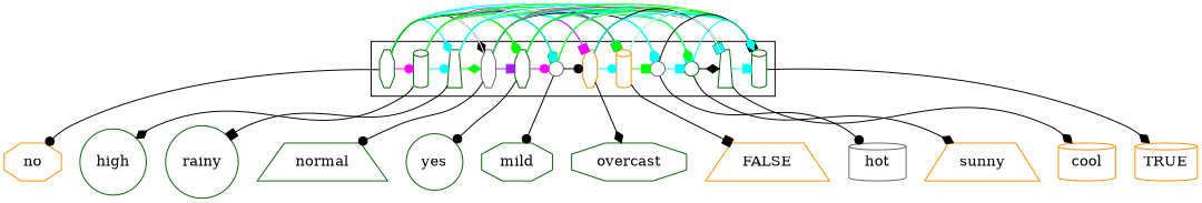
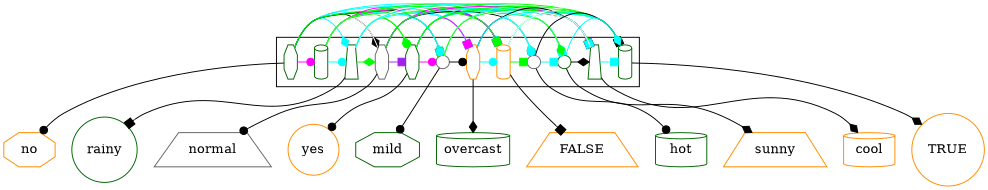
  digraph {
    compound=True
    fontname="DejaVu Serif"
    node [color=darkgreen fontname="DejaVu Serif" shape=octagon]
    edge [arrowhead=dot color=cyan fontname="DejaVu Serif"]
    n1 [fillcolor=white fixedsize=True label=" " width=0.2]
    n2 [fillcolor=white fixedsize=True label=" " shape=cylinder width=0.2]
    n3 [fillcolor=white fixedsize=True label=" " shape=trapezium width=0.2]
    n4 [color=gray40 fillcolor=white fixedsize=True label=" " width=0.2]
    n5 [fillcolor=white fixedsize=True label=" " width=0.2]
    n6 [color=gray40 fillcolor=white fixedsize=True label=" " shape=circle width=0.2]
    n7 [color=darkorange fillcolor=white fixedsize=True label=" " width=0.2]
    n8 [color=darkorange fillcolor=white fixedsize=True label=" " shape=cylinder width=0.2]
    n9 [color=gray40 fillcolor=white fixedsize=True label=" " shape=circle width=0.2]
    n10 [fillcolor=white fixedsize=True label=" " shape=circle width=0.2]
    n11 [fillcolor=white fixedsize=True label=" " shape=trapezium width=0.2]
    n12 [fillcolor=white fixedsize=True label=" " shape=cylinder width=0.2]
    no [color=darkorange]
-   high [shape=circle]
    rainy [shape=circle]
-   normal [shape=trapezium]
-   yes [shape=circle]
+   normal [color=gray40 shape=trapezium]
+   yes [color=darkorange shape=circle]
    mild
-   overcast
+   overcast [shape=cylinder]
    FALSE [color=darkorange shape=trapezium]
-   hot [color=gray40 shape=cylinder]
+   hot [shape=cylinder]
    sunny [color=darkorange shape=trapezium]
    cool [color=darkorange shape=cylinder]
-   TRUE [color=darkorange shape=cylinder]
+   TRUE [color=darkorange shape=circle]
    subgraph cluster_1 {
      subgraph sub_2 {
        rank=same
        n1
        n2
        n3
        n4
        n5
        n6
        n7
        n8
        n9
        n10
        n11
        n12
      }
    }
    n1 -> n2 [color=magenta]
    n1 -> n3 [arrowhead=diamond]
    n1 -> n4 [arrowhead=diamond color=black]
    n1 -> n5 [arrowhead=none color=white]
    n1 -> n6 [arrowhead=diamond]
    n1 -> n7 [arrowhead=none color=white]
    n1 -> n8 [arrowhead=diamond]
    n1 -> n9
    n1 -> n10 [color=green]
    n1 -> n11 [arrowhead=diamond color=black]
    n1 -> n12 [arrowhead=box color=green]
    n1 -> no [color=""]
    n2 -> n3
    n2 -> n4 [arrowhead=none color=white]
    n2 -> n5 [arrowhead=diamond color=green]
    n2 -> n6 [arrowhead=box color=magenta]
    n2 -> n7 [arrowhead=box]
    n2 -> n8 [color=magenta]
    n2 -> n9 [arrowhead=diamond color=green]
    n2 -> n10 [arrowhead=diamond color=green]
    n2 -> n11 [arrowhead=none color=white]
    n2 -> n12 [arrowhead=diamond color=green]
-   n2 -> high [arrowhead=diamond color=""]
    n3 -> n4 [arrowhead=diamond color=green]
    n3 -> n5 [color=green]
    n3 -> n6 [arrowhead=box color=green]
    n3 -> n7 [arrowhead=none color=white]
    n3 -> n8 [color=green]
    n3 -> n9 [arrowhead=none color=white]
    n3 -> n10 [arrowhead=none color=white]
    n3 -> n11 [arrowhead=box]
    n3 -> n12 [arrowhead=box]
    n3 -> rainy [arrowhead=box color=""]
    n4 -> n5 [arrowhead=box color=purple]
    n4 -> n6
    n4 -> n7 [arrowhead=box]
    n4 -> n8 [color=magenta]
    n4 -> n9 [color=black]
    n4 -> n10 [arrowhead=box]
    n4 -> n11 [arrowhead=box color=magenta]
    n4 -> n12 [color=green]
    n4 -> normal [color=""]
    n5 -> n6 [color=magenta]
    n5 -> n7 [arrowhead=box color=magenta]
    n5 -> n8 [arrowhead=box color=purple]
    n5 -> n9 [arrowhead=diamond]
    n5 -> n10 [arrowhead=diamond]
    n5 -> n11 [arrowhead=diamond color=green]
    n5 -> n12 [color=green]
    n5 -> yes [color=""]
    n6 -> n7 [color=black]
    n6 -> n8 [arrowhead=box color=green]
    n6 -> n9 [arrowhead=none color=white]
    n6 -> n10 [arrowhead=diamond]
    n6 -> n11 [arrowhead=none color=white]
    n6 -> n12 [arrowhead=box color=green]
    n6 -> mild [color=""]
    n7 -> n8
    n7 -> n9
    n7 -> n10 [arrowhead=none color=white]
    n7 -> n11 [arrowhead=box color=black]
    n7 -> n12
    n7 -> overcast [arrowhead=diamond color=""]
    n8 -> n9 [arrowhead=box color=green]
    n8 -> n10 [arrowhead=diamond color=green]
    n8 -> n11 [arrowhead=box]
    n8 -> n12 [arrowhead=none color=white]
    n8 -> FALSE [arrowhead=box color=""]
    n9 -> n10 [arrowhead=box]
    n9 -> n11 [arrowhead=none color=white]
    n9 -> n12 [arrowhead=box color=black]
    n9 -> hot [color=""]
    n10 -> n11 [arrowhead=diamond color=black]
    n10 -> n12 [arrowhead=diamond]
    n10 -> sunny [arrowhead=diamond color=""]
    n11 -> n12 [arrowhead=box]
    n11 -> cool [arrowhead=diamond color=""]
    n12 -> TRUE [arrowhead=diamond color=""]
  }
